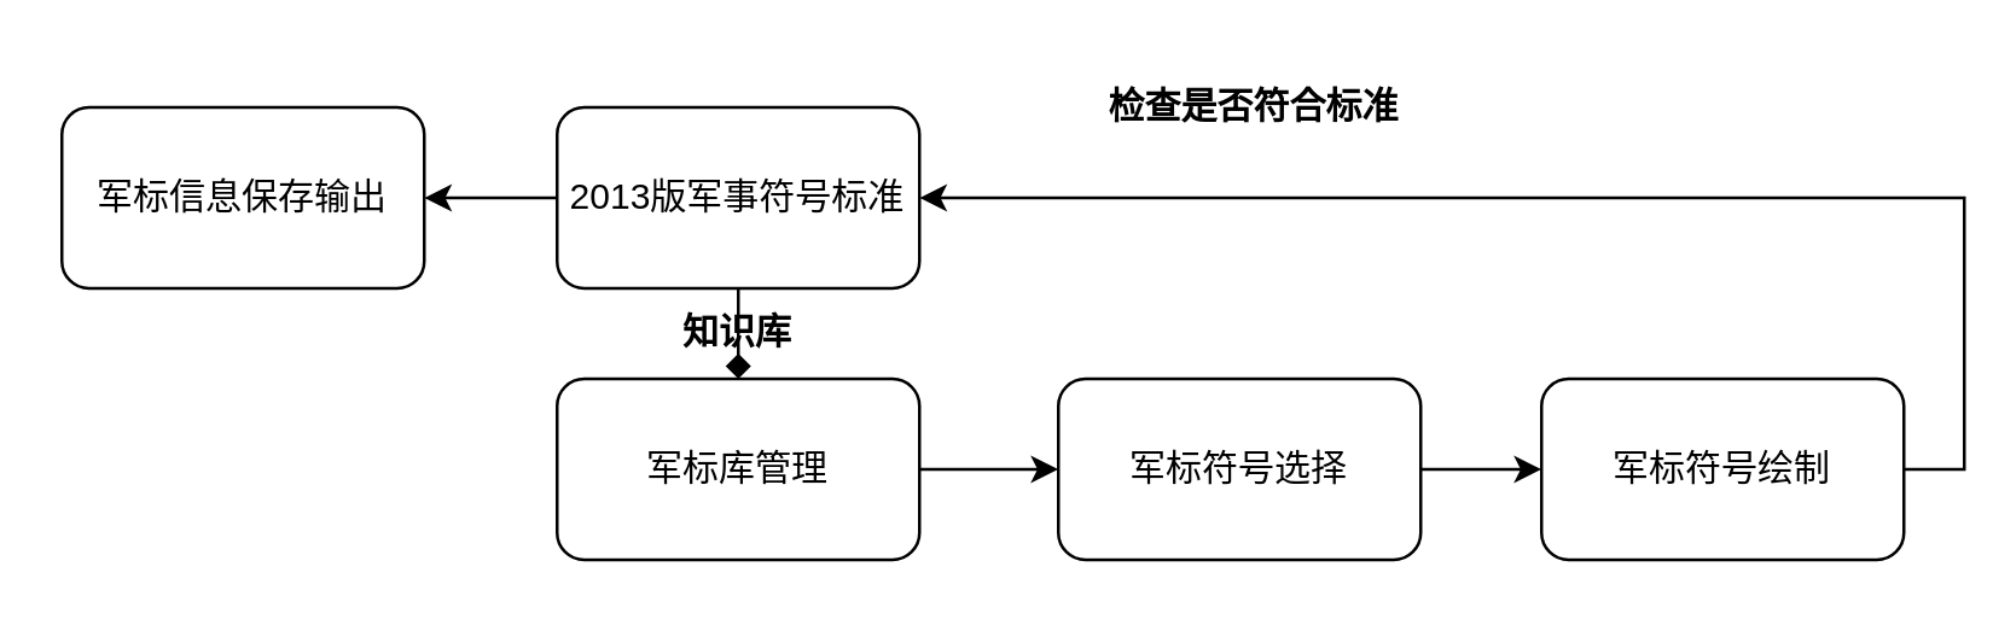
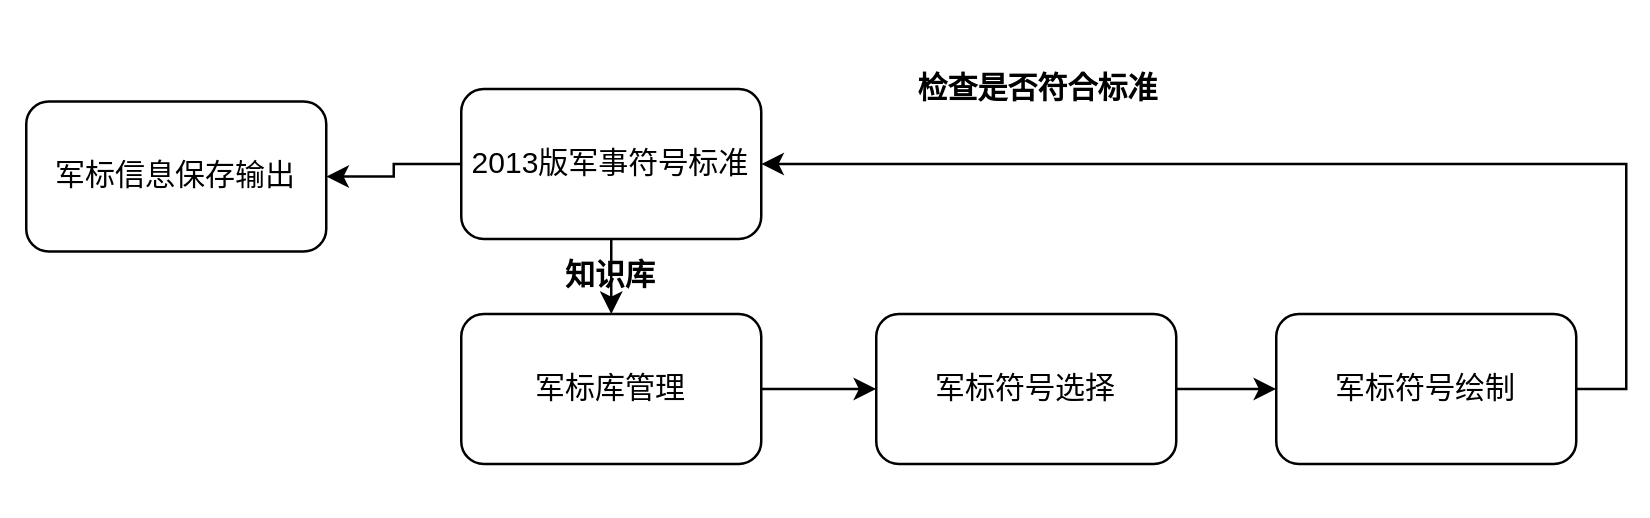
  <mxCell id="0" />
  <mxCell id="1" parent="0" />
  <mxCell id="2" style="edgeStyle=orthogonalEdgeStyle;rounded=0;orthogonalLoop=1;jettySize=auto;html=1;exitX=1;exitY=0.5;exitDx=0;exitDy=0;" edge="1" parent="1" source="3" target="8"><mxGeometry relative="1" as="geometry" /></mxCell>
  <mxCell id="3" value="军标库管理" style="rounded=1;whiteSpace=wrap;html=1;" vertex="1" parent="1"><mxGeometry x="184" y="125" width="120" height="60" as="geometry" /></mxCell>
- <mxCell id="4" style="edgeStyle=orthogonalEdgeStyle;rounded=0;orthogonalLoop=1;jettySize=auto;html=1;exitX=0.5;exitY=1;exitDx=0;exitDy=0;entryX=0.5;entryY=0;entryDx=0;entryDy=0;endArrow=diamond;" edge="1" parent="1" source="6" target="3"><mxGeometry relative="1" as="geometry" /></mxCell>
+ <mxCell id="4" style="edgeStyle=orthogonalEdgeStyle;rounded=0;orthogonalLoop=1;jettySize=auto;html=1;exitX=0.5;exitY=1;exitDx=0;exitDy=0;entryX=0.5;entryY=0;entryDx=0;entryDy=0;" edge="1" parent="1" source="6" target="3"><mxGeometry relative="1" as="geometry" /></mxCell>
  <mxCell id="5" style="edgeStyle=orthogonalEdgeStyle;rounded=0;orthogonalLoop=1;jettySize=auto;html=1;exitX=0;exitY=0.5;exitDx=0;exitDy=0;" edge="1" parent="1" source="6" target="11"><mxGeometry relative="1" as="geometry" /></mxCell>
  <mxCell id="6" value="2013版军事符号标准" style="rounded=1;whiteSpace=wrap;html=1;" vertex="1" parent="1"><mxGeometry x="184" y="35" width="120" height="60" as="geometry" /></mxCell>
  <mxCell id="7" style="edgeStyle=orthogonalEdgeStyle;rounded=0;orthogonalLoop=1;jettySize=auto;html=1;exitX=1;exitY=0.5;exitDx=0;exitDy=0;" edge="1" parent="1" source="8" target="10"><mxGeometry relative="1" as="geometry" /></mxCell>
  <mxCell id="8" value="军标符号选择" style="rounded=1;whiteSpace=wrap;html=1;" vertex="1" parent="1"><mxGeometry x="350" y="125" width="120" height="60" as="geometry" /></mxCell>
  <mxCell id="9" style="edgeStyle=orthogonalEdgeStyle;rounded=0;orthogonalLoop=1;jettySize=auto;html=1;exitX=1;exitY=0.5;exitDx=0;exitDy=0;entryX=1;entryY=0.5;entryDx=0;entryDy=0;" edge="1" parent="1" source="10" target="6"><mxGeometry relative="1" as="geometry" /></mxCell>
  <mxCell id="10" value="军标符号绘制" style="rounded=1;whiteSpace=wrap;html=1;" vertex="1" parent="1"><mxGeometry x="510" y="125" width="120" height="60" as="geometry" /></mxCell>
- <mxCell id="11" value="军标信息保存输出" style="rounded=1;whiteSpace=wrap;html=1;" vertex="1" parent="1"><mxGeometry x="20" y="35" width="120" height="60" as="geometry" /></mxCell>
+ <mxCell id="11" value="军标信息保存输出" style="rounded=1;whiteSpace=wrap;html=1;" vertex="1" parent="1"><mxGeometry x="10" y="40" width="120" height="60" as="geometry" /></mxCell>
  <mxCell id="12" value="&lt;b&gt;知识库&lt;/b&gt;" style="text;html=1;align=center;verticalAlign=middle;whiteSpace=wrap;rounded=0;" vertex="1" parent="1"><mxGeometry x="214" y="95" width="60" height="30" as="geometry" /></mxCell>
  <mxCell id="13" value="&lt;b&gt;检查是否符合标准&lt;/b&gt;" style="text;html=1;align=center;verticalAlign=middle;whiteSpace=wrap;rounded=0;" vertex="1" parent="1"><mxGeometry x="345" y="20" width="140" height="30" as="geometry" /></mxCell>
